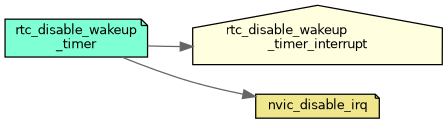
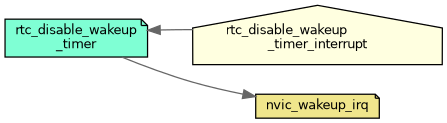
  digraph {
    rankdir=LR
    node [color=black fontname=Helvetica fontsize=10 shape=note style=filled]
    edge [color=gray40 fontname=Helvetica fontsize=10 labelfontname=Helvetica labelfontsize=10 style=solid]
    n1 [fillcolor=aquamarine fontcolor=black height=0.2 label="rtc_disable_wakeup\l_timer" width=0.4]
    n2 [fillcolor=lightyellow height=0.2 label="rtc_disable_wakeup\l_timer_interrupt" shape=house width=0.4]
-   n3 [fillcolor=khaki height=0.2 label=nvic_disable_irq width=0.4]
-   n1 -> n2
+   n3 [fillcolor=khaki height=0.2 label=nvic_wakeup_irq width=0.4]
+   n2 -> n1
    n1 -> n3
  }
